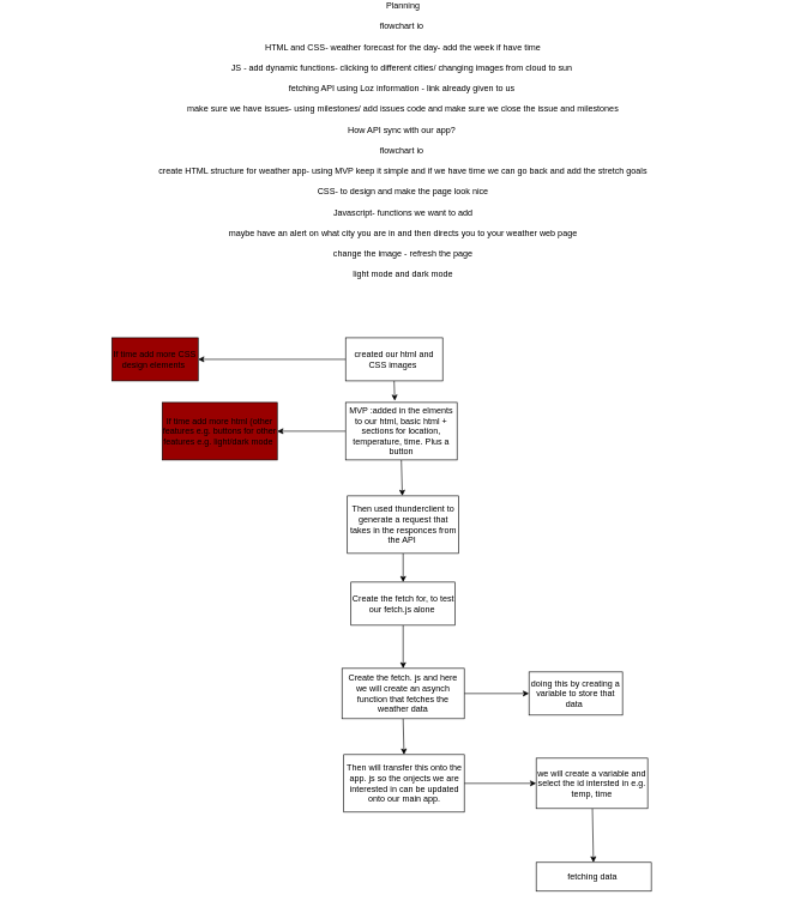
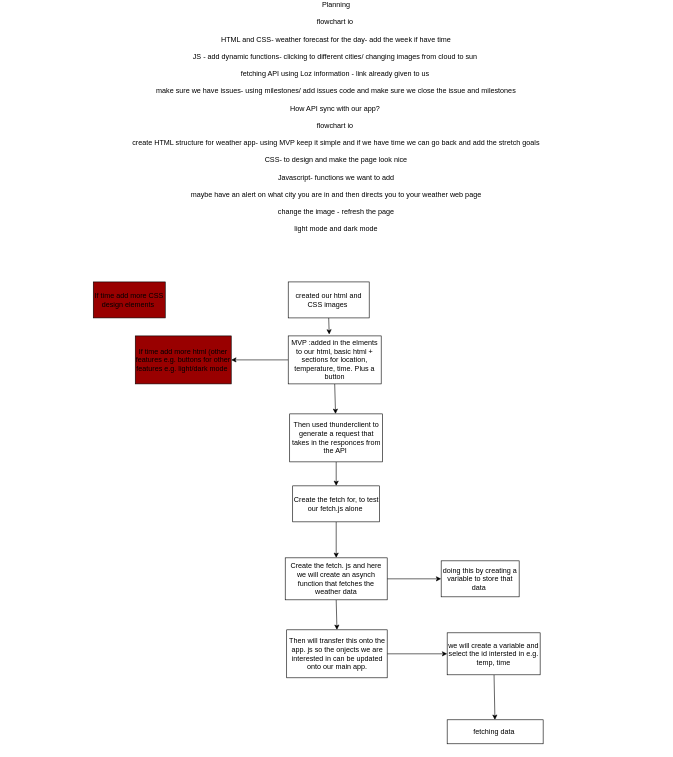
  <mxCell id="0" />
  <mxCell id="1" parent="0" />
  <mxCell id="2" value="&lt;div&gt;Planning&lt;/div&gt;&lt;div&gt;&lt;br&gt;&lt;/div&gt;&lt;div&gt;flowchart io&amp;nbsp;&lt;/div&gt;&lt;div&gt;&lt;br&gt;&lt;/div&gt;&lt;div&gt;HTML and CSS- weather forecast for the day- add the week if have time&lt;/div&gt;&lt;div&gt;&lt;br&gt;&lt;/div&gt;&lt;div&gt;JS - add dynamic functions- clicking to different cities/ changing images from cloud to sun&amp;nbsp;&lt;/div&gt;&lt;div&gt;&lt;br&gt;&lt;/div&gt;&lt;div&gt;fetching API using Loz information - link already given to us&amp;nbsp;&lt;/div&gt;&lt;div&gt;&lt;br&gt;&lt;/div&gt;&lt;div&gt;make sure we have issues- using milestones/ add issues code and make sure we close the issue and milestones&lt;/div&gt;&lt;div&gt;&lt;br&gt;&lt;/div&gt;&lt;div&gt;How API sync with our app?&amp;nbsp;&lt;/div&gt;&lt;div&gt;&lt;br&gt;&lt;/div&gt;&lt;div&gt;flowchart io&amp;nbsp;&lt;/div&gt;&lt;div&gt;&lt;br&gt;&lt;/div&gt;&lt;div&gt;create HTML structure for weather app- using MVP keep it simple and if we have time we can go back and add the stretch goals&lt;/div&gt;&lt;div&gt;&lt;br&gt;&lt;/div&gt;&lt;div&gt;CSS- to design and make the page look nice&lt;/div&gt;&lt;div&gt;&lt;br&gt;&lt;/div&gt;&lt;div&gt;Javascript- functions we want to add&lt;/div&gt;&lt;div&gt;&lt;br&gt;&lt;/div&gt;&lt;div&gt;maybe have an alert on what city you are in and then directs you to your weather web page&lt;/div&gt;&lt;div&gt;&lt;br&gt;&lt;/div&gt;&lt;div&gt;change the image - refresh the page&lt;/div&gt;&lt;div&gt;&lt;br&gt;&lt;/div&gt;&lt;div&gt;light mode and dark mode&lt;/div&gt;" style="text;html=1;strokeColor=none;fillColor=none;align=center;verticalAlign=middle;whiteSpace=wrap;rounded=0;" vertex="1" parent="1"><mxGeometry x="20" y="20" width="1080" height="30" as="geometry" /></mxCell>
- <mxCell id="3" style="edgeStyle=none;html=1;exitX=0;exitY=0.5;exitDx=0;exitDy=0;entryX=1;entryY=0.5;entryDx=0;entryDy=0;" edge="1" parent="1" source="5" target="10"><mxGeometry relative="1" as="geometry" /></mxCell>
  <mxCell id="4" style="edgeStyle=none;html=1;exitX=0.5;exitY=1;exitDx=0;exitDy=0;entryX=0.441;entryY=-0.03;entryDx=0;entryDy=0;entryPerimeter=0;" edge="1" parent="1" source="5" target="8"><mxGeometry relative="1" as="geometry" /></mxCell>
  <mxCell id="5" value="created our html and CSS images&amp;nbsp;" style="rounded=0;whiteSpace=wrap;html=1;" vertex="1" parent="1"><mxGeometry x="480" y="310" width="135" height="60" as="geometry" /></mxCell>
  <mxCell id="6" style="edgeStyle=none;html=1;exitX=0;exitY=0.5;exitDx=0;exitDy=0;entryX=1;entryY=0.5;entryDx=0;entryDy=0;" edge="1" parent="1" source="8" target="9"><mxGeometry relative="1" as="geometry" /></mxCell>
  <mxCell id="7" style="edgeStyle=none;html=1;exitX=0.5;exitY=1;exitDx=0;exitDy=0;" edge="1" parent="1" source="8" target="12"><mxGeometry relative="1" as="geometry" /></mxCell>
  <mxCell id="8" value="MVP :added in the elments to our html, basic html + sections for location, temperature, time. Plus a button" style="rounded=0;whiteSpace=wrap;html=1;" vertex="1" parent="1"><mxGeometry x="480" y="400" width="155" height="80" as="geometry" /></mxCell>
  <mxCell id="9" value="If time add more html (other features e.g. buttons for other features e.g. light/dark mode&amp;nbsp;" style="rounded=0;whiteSpace=wrap;html=1;fillColor=#990000;" vertex="1" parent="1"><mxGeometry x="225" y="400" width="160" height="80" as="geometry" /></mxCell>
  <mxCell id="10" value="If time add more CSS design elements&amp;nbsp;" style="rounded=0;whiteSpace=wrap;html=1;fillColor=#990000;" vertex="1" parent="1"><mxGeometry x="155" y="310" width="120" height="60" as="geometry" /></mxCell>
  <mxCell id="11" style="edgeStyle=none;html=1;exitX=0.5;exitY=1;exitDx=0;exitDy=0;entryX=0.5;entryY=0;entryDx=0;entryDy=0;" edge="1" parent="1" source="12" target="14"><mxGeometry relative="1" as="geometry" /></mxCell>
  <mxCell id="12" value="Then used thunderclient to generate a request that takes in the responces from the API&amp;nbsp;" style="rounded=0;whiteSpace=wrap;html=1;" vertex="1" parent="1"><mxGeometry x="482.5" y="530" width="155" height="80" as="geometry" /></mxCell>
  <mxCell id="13" style="edgeStyle=none;html=1;exitX=0.5;exitY=1;exitDx=0;exitDy=0;" edge="1" parent="1" source="14" target="17"><mxGeometry relative="1" as="geometry" /></mxCell>
  <mxCell id="14" value="Create the fetch for, to test our fetch.js alone&amp;nbsp;" style="rounded=0;whiteSpace=wrap;html=1;" vertex="1" parent="1"><mxGeometry x="487.5" y="650" width="145" height="60" as="geometry" /></mxCell>
  <mxCell id="15" style="edgeStyle=none;html=1;exitX=1;exitY=0.5;exitDx=0;exitDy=0;" edge="1" parent="1" source="17" target="18"><mxGeometry relative="1" as="geometry" /></mxCell>
  <mxCell id="16" style="edgeStyle=none;html=1;exitX=0.5;exitY=1;exitDx=0;exitDy=0;entryX=0.5;entryY=0;entryDx=0;entryDy=0;" edge="1" parent="1" source="17" target="20"><mxGeometry relative="1" as="geometry" /></mxCell>
  <mxCell id="17" value="Create the fetch. js and here we will create an asynch function that fetches the weather data" style="rounded=0;whiteSpace=wrap;html=1;" vertex="1" parent="1"><mxGeometry x="475" y="770" width="170" height="70" as="geometry" /></mxCell>
  <mxCell id="18" value="doing this by creating a variable to store that data&amp;nbsp;" style="rounded=0;whiteSpace=wrap;html=1;" vertex="1" parent="1"><mxGeometry x="735" y="775" width="130" height="60" as="geometry" /></mxCell>
  <mxCell id="19" style="edgeStyle=none;html=1;exitX=1;exitY=0.5;exitDx=0;exitDy=0;entryX=0;entryY=0.5;entryDx=0;entryDy=0;" edge="1" parent="1" source="20" target="22"><mxGeometry relative="1" as="geometry" /></mxCell>
  <mxCell id="20" value="Then will transfer this onto the app. js so the onjects we are interested in can be updated onto our main app." style="rounded=0;whiteSpace=wrap;html=1;" vertex="1" parent="1"><mxGeometry x="477.5" y="890" width="167.5" height="80" as="geometry" /></mxCell>
  <mxCell id="21" style="edgeStyle=none;html=1;" edge="1" parent="1" source="22" target="23"><mxGeometry relative="1" as="geometry" /></mxCell>
  <mxCell id="22" value="we will create a variable and select the id intersted in e.g. temp, time" style="rounded=0;whiteSpace=wrap;html=1;" vertex="1" parent="1"><mxGeometry x="745" y="895" width="155" height="70" as="geometry" /></mxCell>
  <mxCell id="23" value="fetching data&amp;nbsp;" style="rounded=0;whiteSpace=wrap;html=1;" vertex="1" parent="1"><mxGeometry x="745" y="1040" width="160" height="40" as="geometry" /></mxCell>
